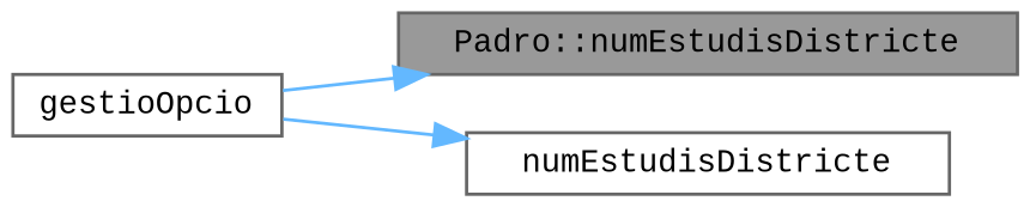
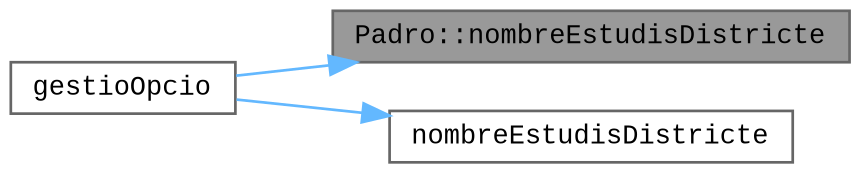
  digraph {
    fontname="Liberation Mono"
    rankdir=RL
    node [color=grey40 fillcolor=white fontname="Liberation Mono" fontsize=10 shape=box style=filled]
    edge [color=steelblue1 dir=back fontname="Liberation Mono" fontsize=10 labelfontname=Helvetica labelfontsize=10 style=solid]
-   n1 [color=gray40 fillcolor=grey60 fontcolor=black height=0.2 label="Padro::numEstudisDistricte" width=0.4]
+   n1 [color=gray40 fillcolor=grey60 fontcolor=black height=0.2 label="Padro::nombreEstudisDistricte" width=0.4]
    n2 [height=0.2 label=gestioOpcio width=0.4]
-   n3 [height=0.2 label=numEstudisDistricte width=0.4]
+   n3 [height=0.2 label=nombreEstudisDistricte width=0.4]
    n1 -> n2
    n3 -> n2
  }
